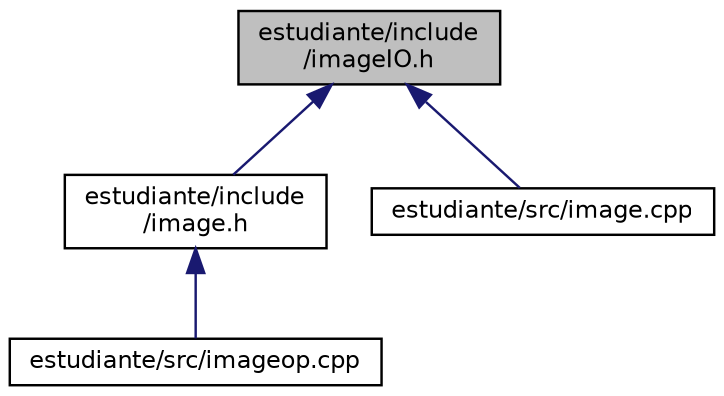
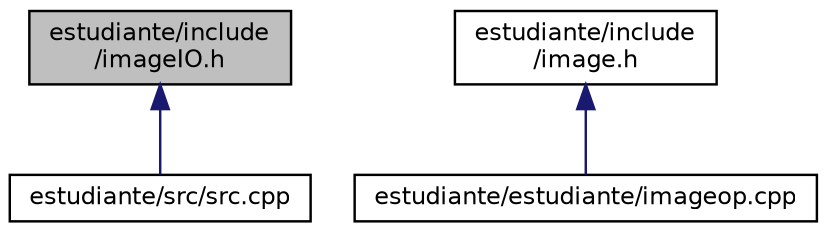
  digraph {
    fontname="DejaVu Sans"
    node [color=black fillcolor=white fontname="DejaVu Sans" fontsize=10 shape=record style=filled]
    edge [color=midnightblue dir=back fontname="DejaVu Sans" fontsize=10 labelfontname=Helvetica labelfontsize=10 style=solid]
    n1 [fillcolor=grey75 fontcolor=black height=0.2 label="estudiante/include\l/imageIO.h" width=0.4]
    n2 [height=0.2 label="estudiante/include\l/image.h" width=0.4]
-   n3 [height=0.2 label="estudiante/src/image.cpp" width=0.4]
-   n4 [height=0.2 label="estudiante/src/imageop.cpp" width=0.4]
-   n1 -> n2
+   n3 [height=0.2 label="estudiante/src/src.cpp" width=0.4]
+   n4 [height=0.2 label="estudiante/estudiante/imageop.cpp" width=0.4]
    n1 -> n3
    n2 -> n4
  }
